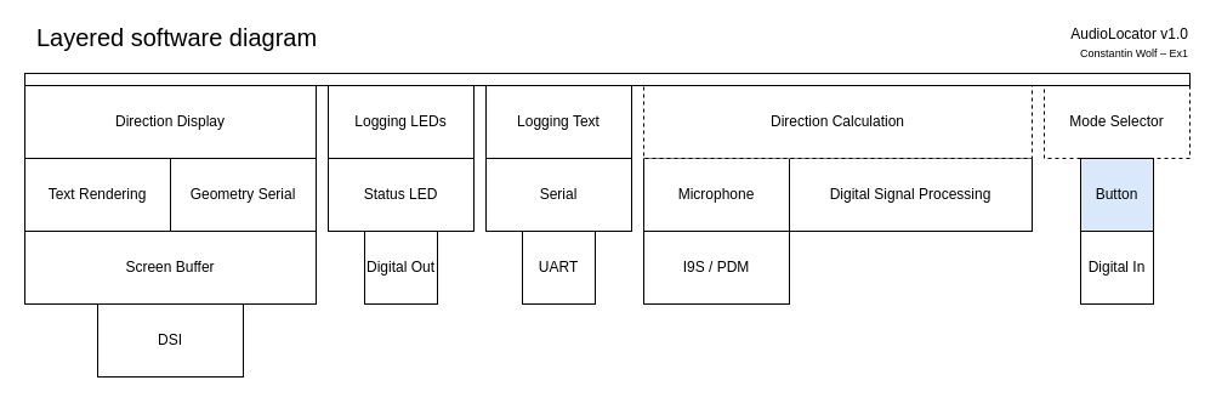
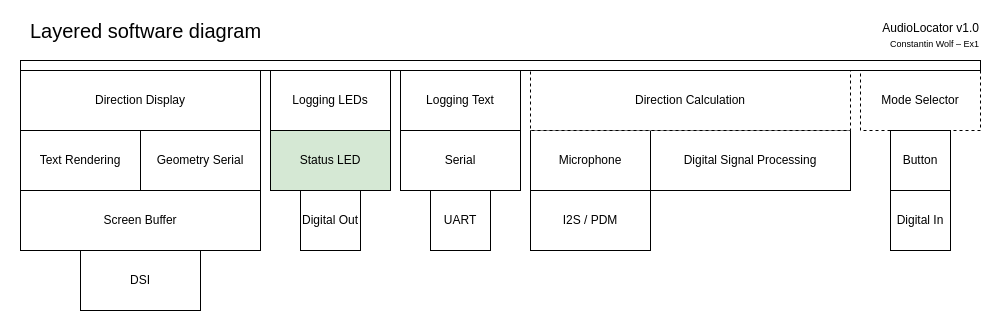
  <mxCell id="0" />
  <mxCell id="1" parent="0" />
  <mxCell id="2" value="Screen Buffer" style="whiteSpace=wrap;html=1;" vertex="1" parent="1"><mxGeometry x="20" y="190" width="240" height="60" as="geometry" /></mxCell>
  <mxCell id="3" value="Direction Display" style="whiteSpace=wrap;html=1;" vertex="1" parent="1"><mxGeometry x="20" y="70" width="240" height="60" as="geometry" /></mxCell>
  <mxCell id="4" value="Text Rendering" style="whiteSpace=wrap;html=1;" vertex="1" parent="1"><mxGeometry x="20" y="130" width="120" height="60" as="geometry" /></mxCell>
  <mxCell id="5" value="Geometry Serial" style="whiteSpace=wrap;html=1;" vertex="1" parent="1"><mxGeometry x="140" y="130" width="120" height="60" as="geometry" /></mxCell>
  <mxCell id="6" value="Logging Text" style="whiteSpace=wrap;html=1;" vertex="1" parent="1"><mxGeometry x="400" y="70" width="120" height="60" as="geometry" /></mxCell>
- <mxCell id="7" value="Status LED" style="whiteSpace=wrap;html=1;" vertex="1" parent="1"><mxGeometry x="270" y="130" width="120" height="60" as="geometry" /></mxCell>
+ <mxCell id="7" value="Status LED" style="whiteSpace=wrap;html=1;fillColor=#d5e8d4;" vertex="1" parent="1"><mxGeometry x="270" y="130" width="120" height="60" as="geometry" /></mxCell>
  <mxCell id="8" value="Digital Out" style="whiteSpace=wrap;html=1;" vertex="1" parent="1"><mxGeometry x="300" y="190" width="60" height="60" as="geometry" /></mxCell>
  <mxCell id="9" value="UART" style="whiteSpace=wrap;html=1;" vertex="1" parent="1"><mxGeometry x="430" y="190" width="60" height="60" as="geometry" /></mxCell>
  <mxCell id="10" value="Logging LEDs" style="whiteSpace=wrap;html=1;" vertex="1" parent="1"><mxGeometry x="270" y="70" width="120" height="60" as="geometry" /></mxCell>
  <mxCell id="11" value="Microphone" style="whiteSpace=wrap;html=1;" vertex="1" parent="1"><mxGeometry x="530" y="130" width="120" height="60" as="geometry" /></mxCell>
  <mxCell id="12" value="Digital Signal Processing" style="whiteSpace=wrap;html=1;" vertex="1" parent="1"><mxGeometry x="650" y="130" width="200" height="60" as="geometry" /></mxCell>
  <mxCell id="13" value="Direction Calculation" style="whiteSpace=wrap;html=1;dashed=1;" vertex="1" parent="1"><mxGeometry x="530" y="70" width="320" height="60" as="geometry" /></mxCell>
  <mxCell id="14" value="Mode Selector" style="whiteSpace=wrap;html=1;dashed=1;" vertex="1" parent="1"><mxGeometry x="860" y="70" width="120" height="60" as="geometry" /></mxCell>
- <mxCell id="15" value="Button" style="whiteSpace=wrap;html=1;fillColor=#dae8fc;" vertex="1" parent="1"><mxGeometry x="890" y="130" width="60" height="60" as="geometry" /></mxCell>
+ <mxCell id="15" value="Button" style="whiteSpace=wrap;html=1;" vertex="1" parent="1"><mxGeometry x="890" y="130" width="60" height="60" as="geometry" /></mxCell>
  <mxCell id="16" value="Digital In" style="whiteSpace=wrap;html=1;" vertex="1" parent="1"><mxGeometry x="890" y="190" width="60" height="60" as="geometry" /></mxCell>
  <mxCell id="17" value="DSI" style="whiteSpace=wrap;html=1;" vertex="1" parent="1"><mxGeometry x="80" y="250" width="120" height="60" as="geometry" /></mxCell>
  <mxCell id="18" value="Serial" style="whiteSpace=wrap;html=1;" vertex="1" parent="1"><mxGeometry x="400" y="130" width="120" height="60" as="geometry" /></mxCell>
- <mxCell id="19" value="I9S / PDM" style="whiteSpace=wrap;html=1;" vertex="1" parent="1"><mxGeometry x="530" y="190" width="120" height="60" as="geometry" /></mxCell>
+ <mxCell id="19" value="I2S / PDM" style="whiteSpace=wrap;html=1;" vertex="1" parent="1"><mxGeometry x="530" y="190" width="120" height="60" as="geometry" /></mxCell>
  <mxCell id="20" value="&lt;span&gt;AudioLocator v1.0&lt;br&gt;&lt;/span&gt;&lt;div&gt;&lt;span&gt;&lt;font style=&quot;font-size: 9px&quot;&gt;Constantin Wolf – Ex1&lt;/font&gt;&lt;/span&gt;&lt;/div&gt;" style="text;html=1;align=right;verticalAlign=middle;resizable=0;points=[];autosize=1;strokeColor=none;" vertex="1" parent="1"><mxGeometry x="870" y="20" width="110" height="30" as="geometry" /></mxCell>
  <mxCell id="21" value="&lt;span style=&quot;font-size: 20px&quot;&gt;Layered software diagram&lt;/span&gt;" style="text;html=1;align=center;verticalAlign=middle;resizable=0;points=[];autosize=1;strokeColor=none;" vertex="1" parent="1"><mxGeometry x="20" y="20" width="250" height="20" as="geometry" /></mxCell>
  <mxCell id="22" value="" style="rounded=0;whiteSpace=wrap;html=1;" vertex="1" parent="1"><mxGeometry x="20" y="60" width="960" height="10" as="geometry" /></mxCell>
